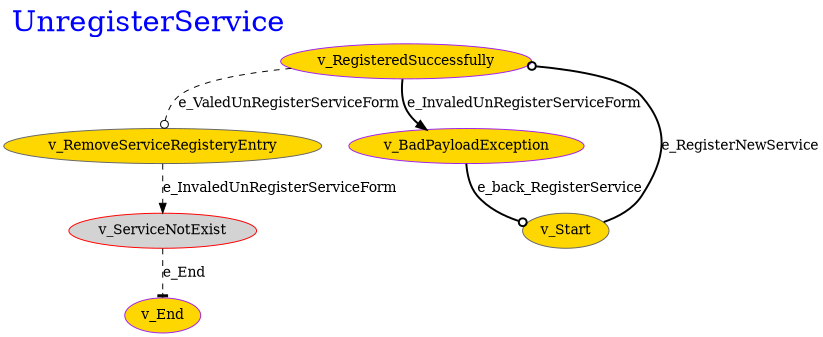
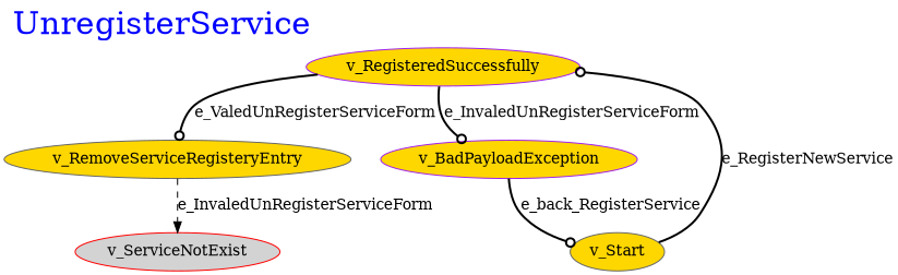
  digraph {
    fontcolor=blue
    fontsize=30
    label=UnregisterService
    labeljust=left
    labelloc=top
    rankdir=TB
    node [color=purple fillcolor=gold style=filled]
    edge [arrowhead=odot color=black style=dashed]
    v_ServiceNotExist [color=red fillcolor=lightgrey]
-   v_End
    v_RemoveServiceRegisteryEntry [color=gray40]
    v_RegisteredSuccessfully
    v_BadPayloadException
    v_Start [color=gray40]
-   v_ServiceNotExist -> v_End [arrowhead=tee label=e_End]
    v_RemoveServiceRegisteryEntry -> v_ServiceNotExist [arrowhead=normal label=e_InvaledUnRegisterServiceForm]
-   v_RegisteredSuccessfully -> v_RemoveServiceRegisteryEntry [label=e_ValedUnRegisterServiceForm]
-   v_RegisteredSuccessfully -> v_BadPayloadException [arrowhead=normal label=e_InvaledUnRegisterServiceForm style=bold]
+   v_RegisteredSuccessfully -> v_RemoveServiceRegisteryEntry [label=e_ValedUnRegisterServiceForm style=bold]
+   v_RegisteredSuccessfully -> v_BadPayloadException [label=e_InvaledUnRegisterServiceForm style=bold]
    v_BadPayloadException -> v_Start [label=e_back_RegisterService style=bold]
    v_Start -> v_RegisteredSuccessfully [label=e_RegisterNewService style=bold]
  }
